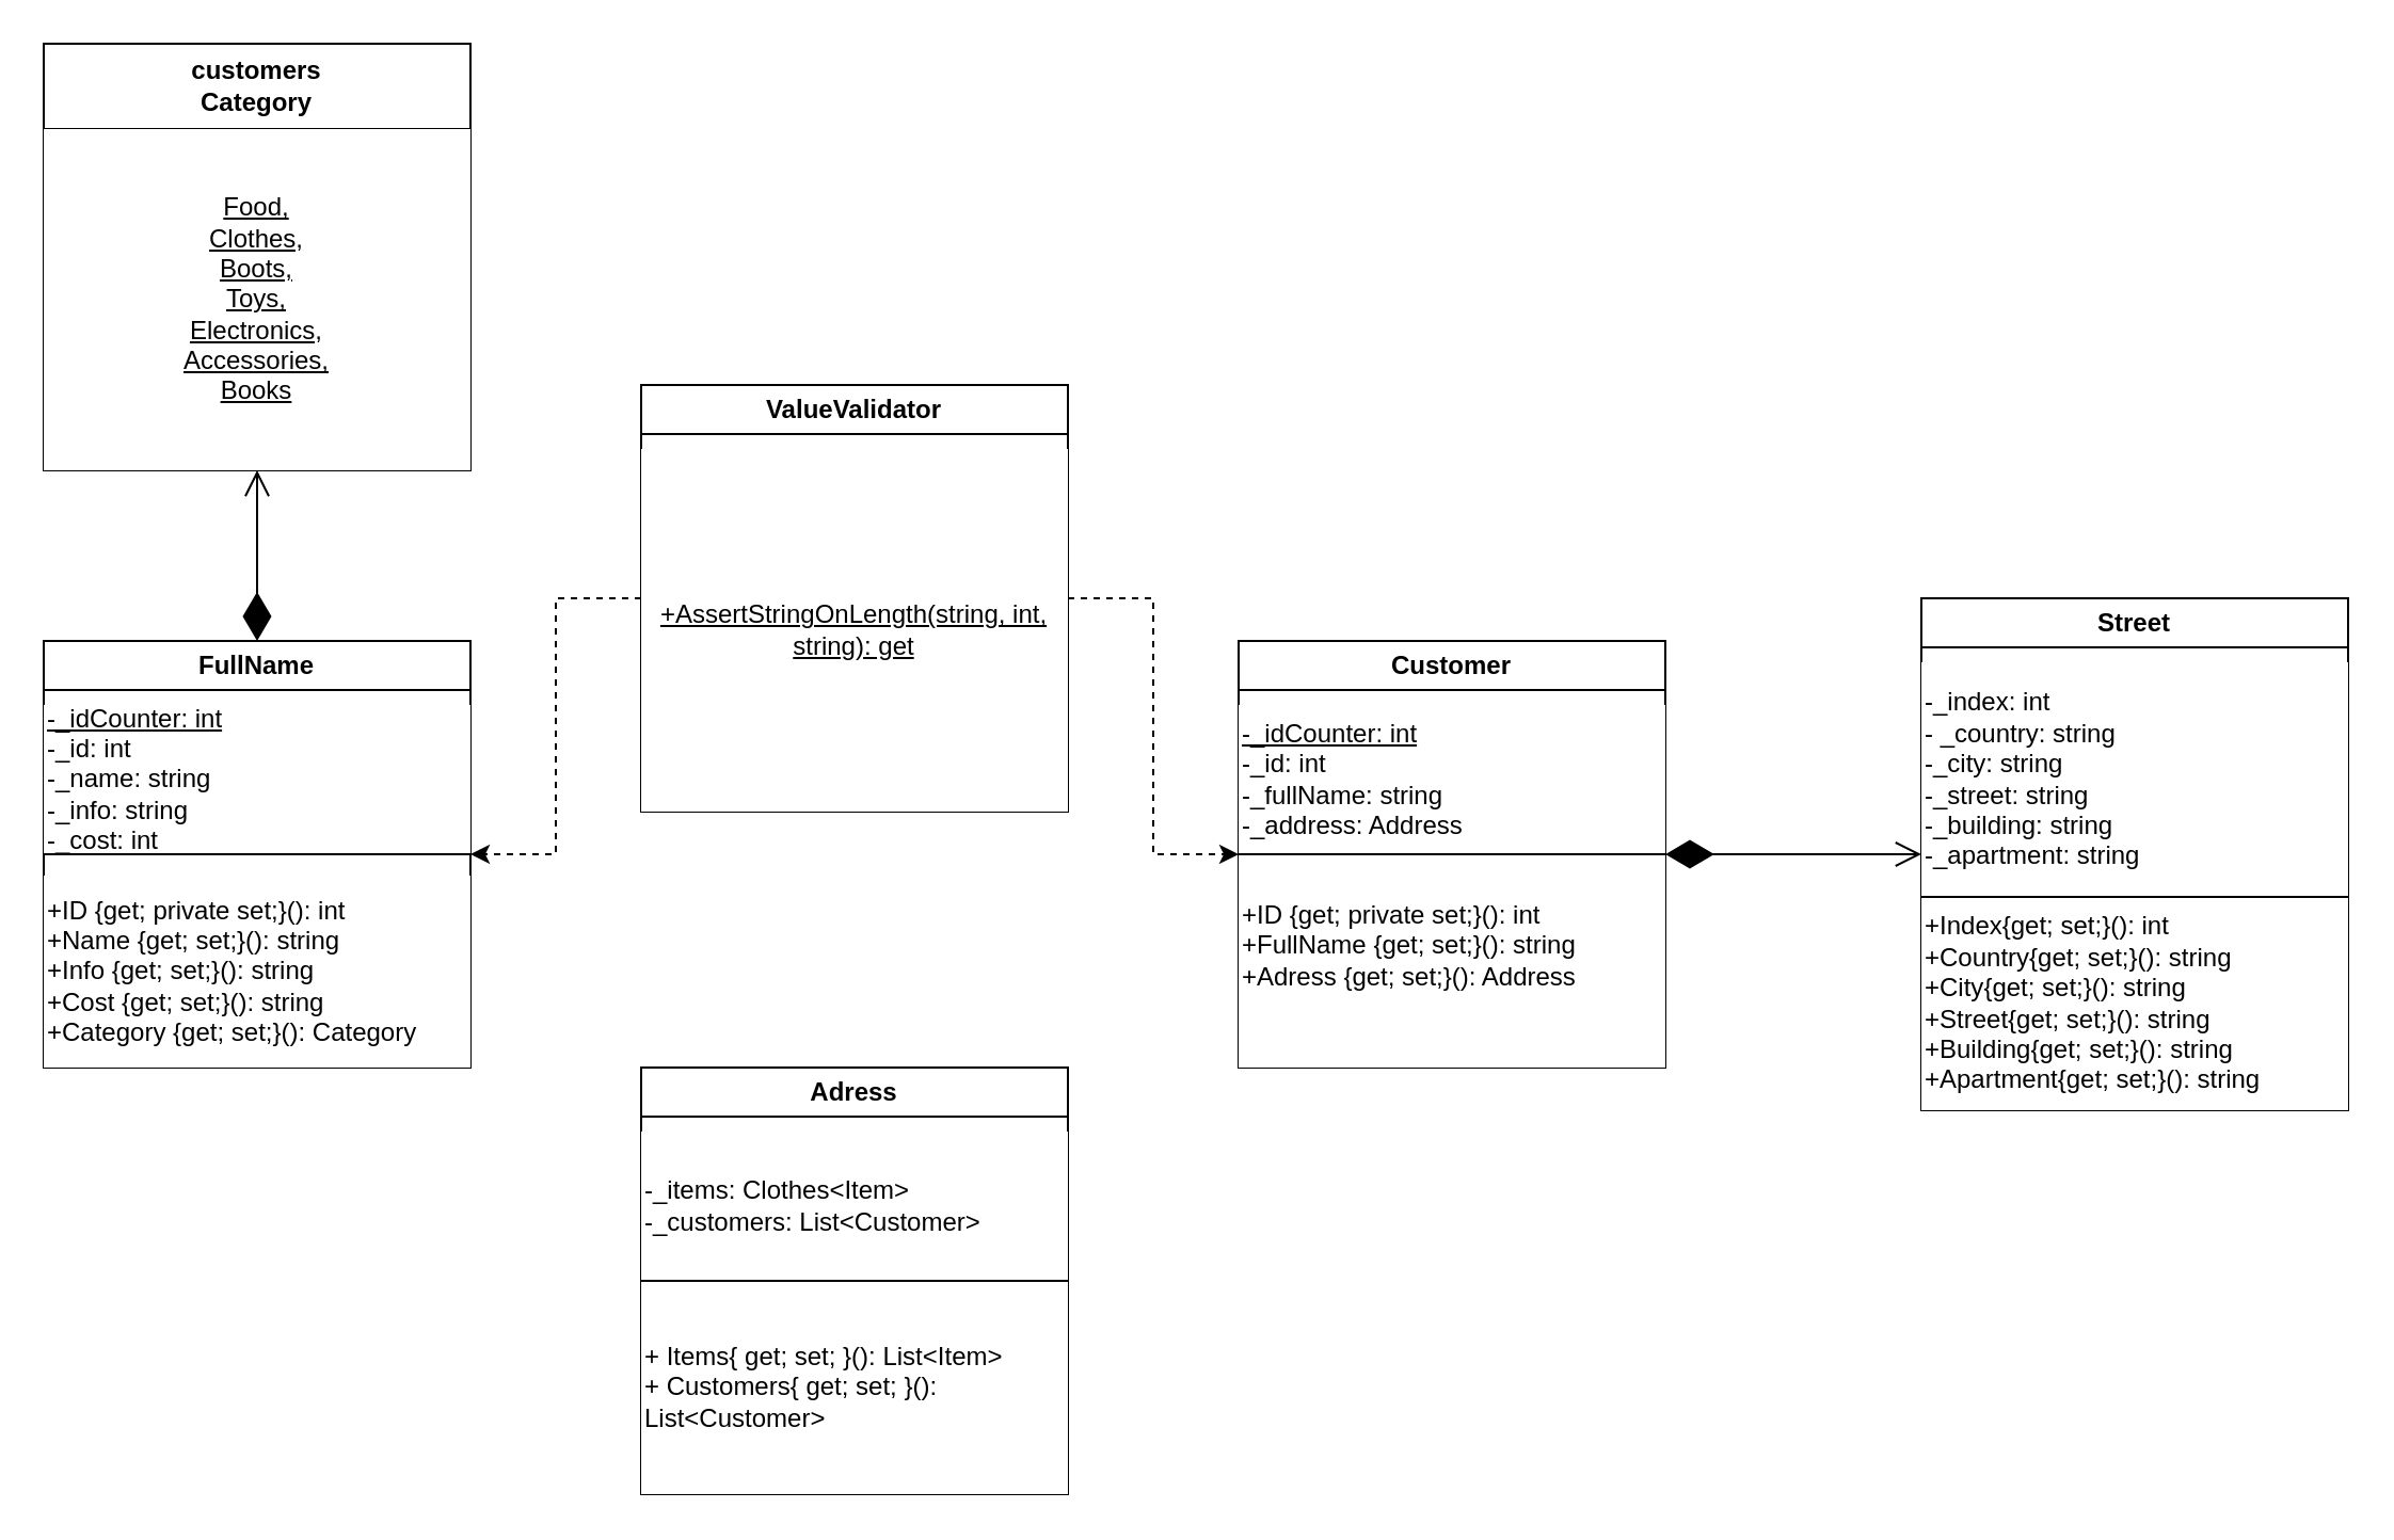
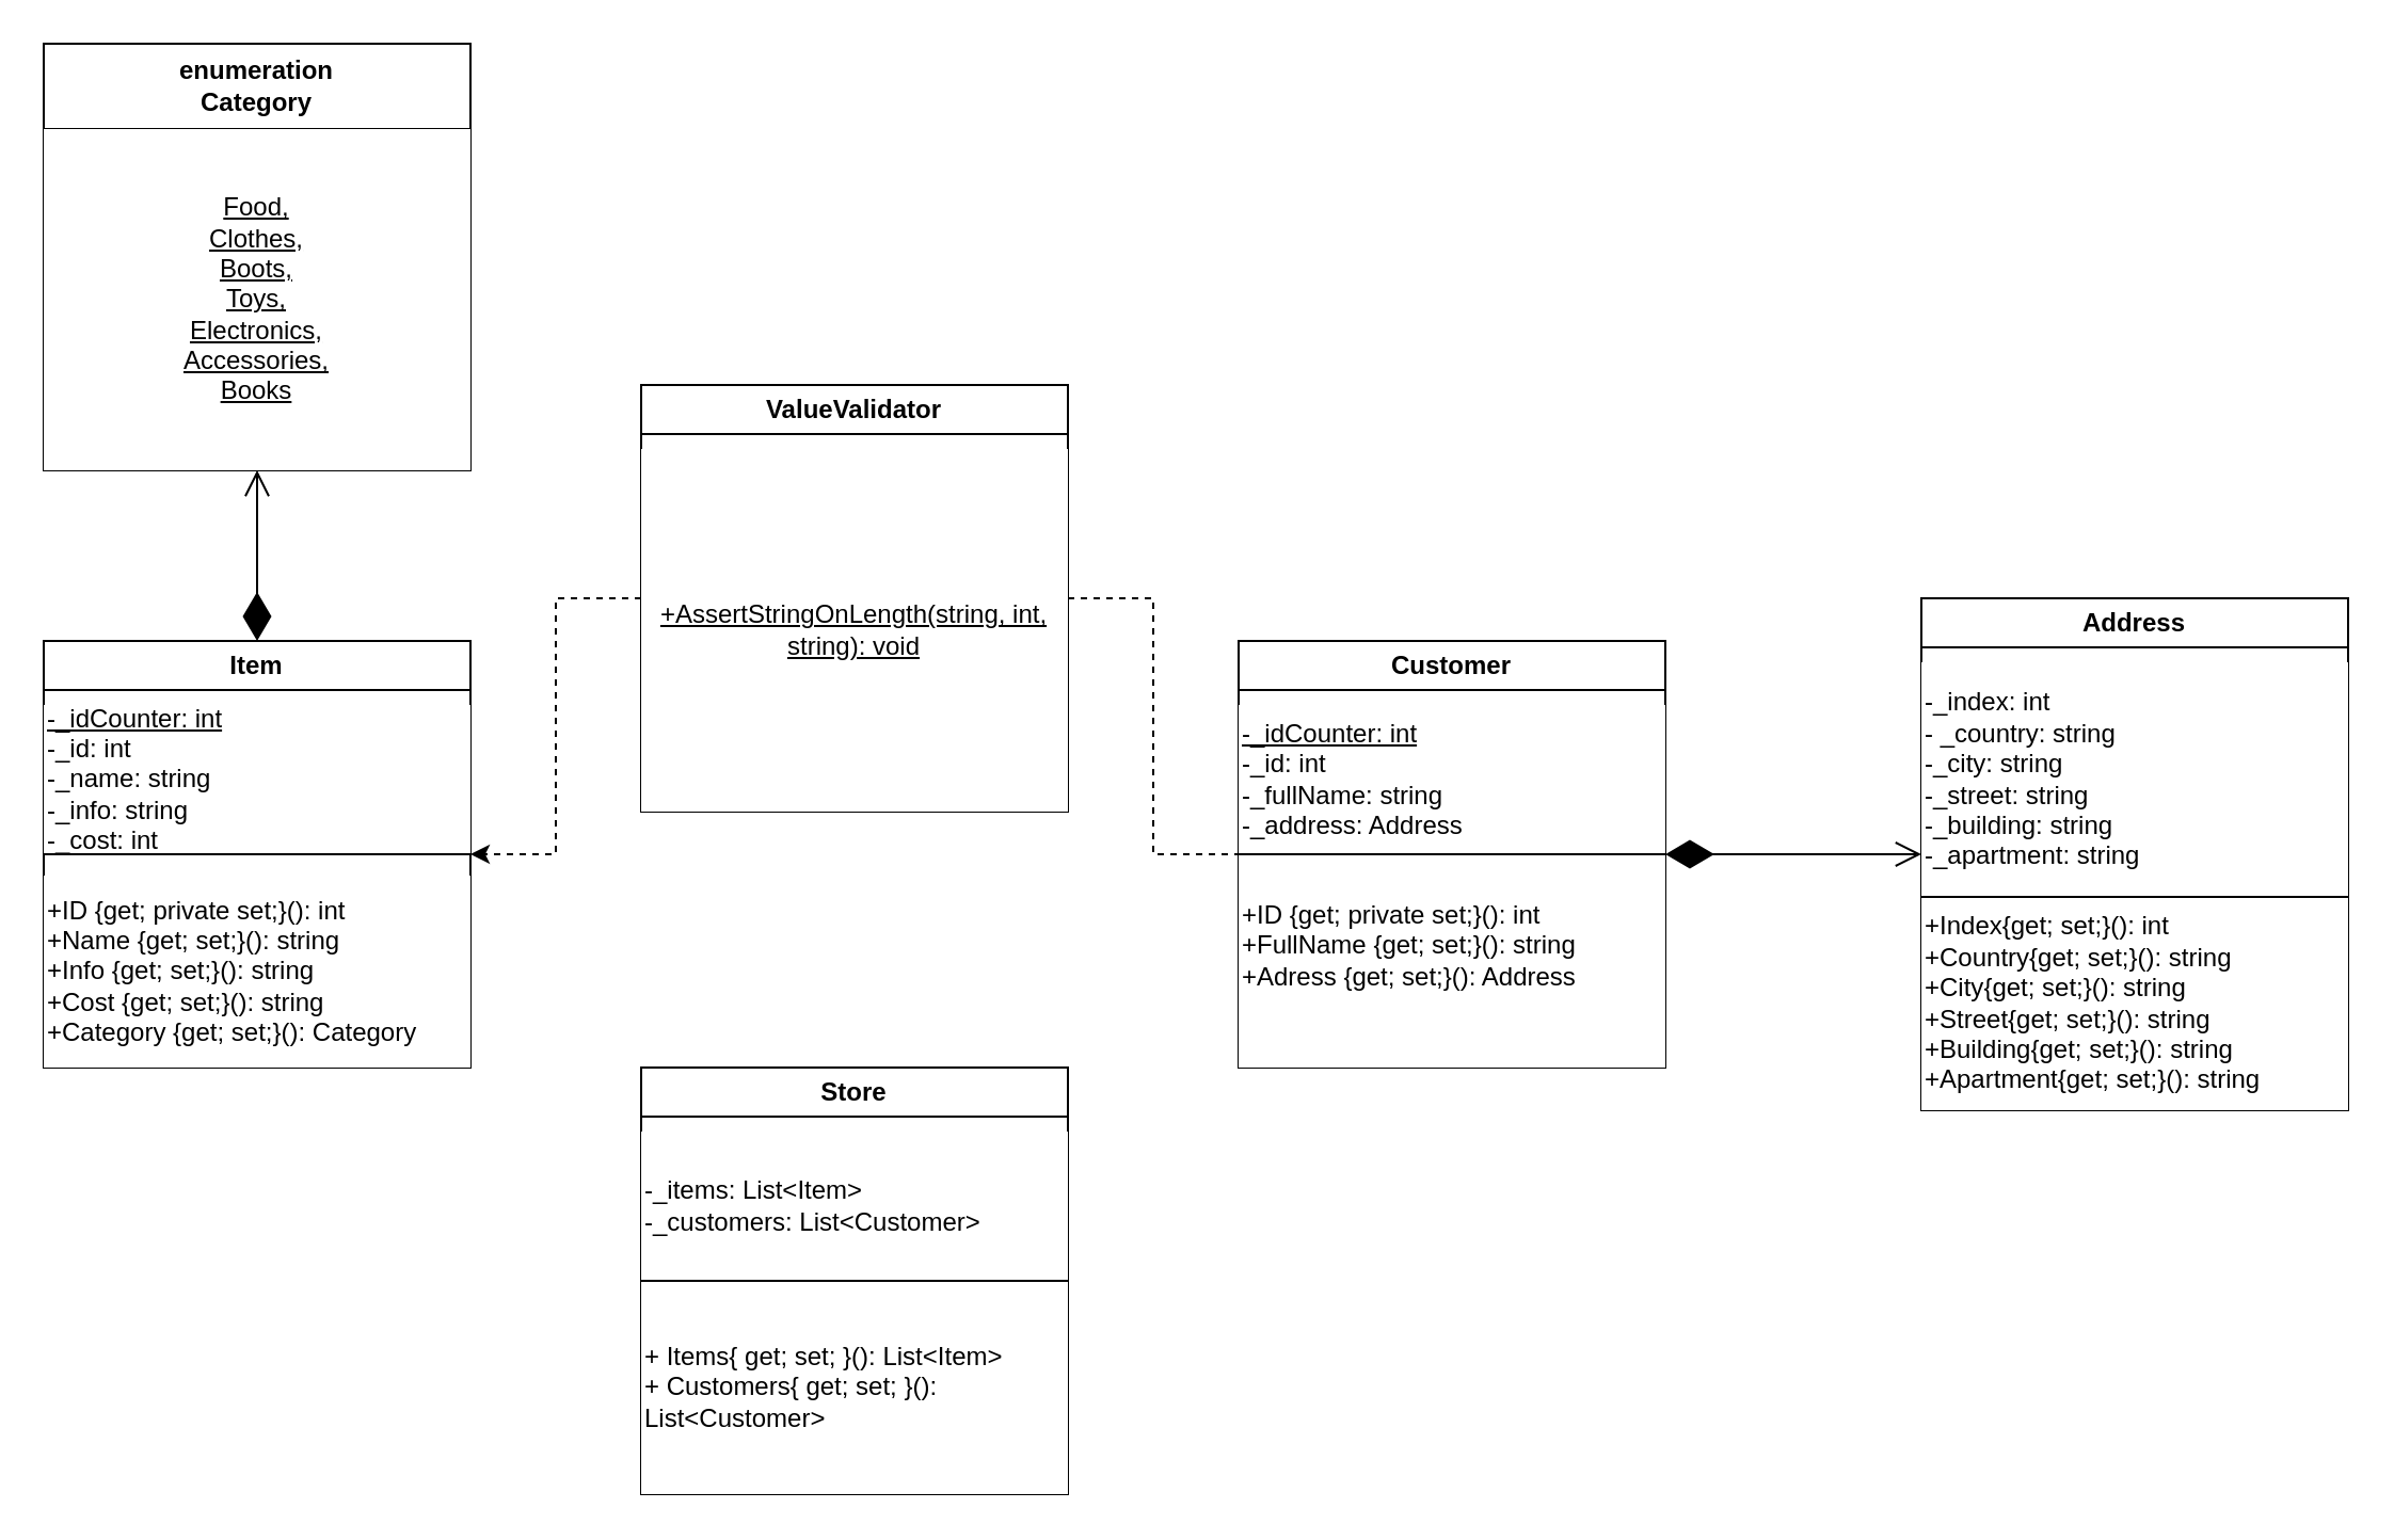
  <mxCell id="0" />
  <mxCell id="1" parent="0" />
- <mxCell id="2" style="edgeStyle=orthogonalEdgeStyle;rounded=0;orthogonalLoop=1;jettySize=auto;html=1;entryX=0;entryY=0.5;entryDx=0;entryDy=0;dashed=1;" parent="1" source="4" target="10" edge="1"><mxGeometry relative="1" as="geometry" /></mxCell>
+ <mxCell id="2" style="edgeStyle=orthogonalEdgeStyle;rounded=0;orthogonalLoop=1;jettySize=auto;html=1;entryX=0;entryY=0.5;entryDx=0;entryDy=0;dashed=1;endArrow=none;" parent="1" source="4" target="10" edge="1"><mxGeometry relative="1" as="geometry" /></mxCell>
  <mxCell id="3" style="edgeStyle=orthogonalEdgeStyle;rounded=0;orthogonalLoop=1;jettySize=auto;html=1;entryX=1;entryY=0.5;entryDx=0;entryDy=0;dashed=1;" edge="1" parent="1" source="4" target="6"><mxGeometry relative="1" as="geometry" /></mxCell>
  <mxCell id="4" value="ValueValidator" style="swimlane;whiteSpace=wrap;html=1;" parent="1" vertex="1"><mxGeometry x="300" y="180" width="200" height="200" as="geometry" /></mxCell>
- <mxCell id="5" value="+AssertStringOnLength(string, int, string): get" style="text;html=1;align=center;verticalAlign=middle;whiteSpace=wrap;rounded=0;fontStyle=4;fillColor=default;" parent="4" vertex="1"><mxGeometry y="30" width="200" height="170" as="geometry" /></mxCell>
- <mxCell id="6" value="FullName" style="swimlane;whiteSpace=wrap;html=1;" parent="1" vertex="1"><mxGeometry x="20" y="300" width="200" height="200" as="geometry" /></mxCell>
+ <mxCell id="5" value="+AssertStringOnLength(string, int, string): void" style="text;html=1;align=center;verticalAlign=middle;whiteSpace=wrap;rounded=0;fontStyle=4;fillColor=default;" parent="4" vertex="1"><mxGeometry y="30" width="200" height="170" as="geometry" /></mxCell>
+ <mxCell id="6" value="Item" style="swimlane;whiteSpace=wrap;html=1;" parent="1" vertex="1"><mxGeometry x="20" y="300" width="200" height="200" as="geometry" /></mxCell>
  <mxCell id="7" value="&lt;u&gt;-_idCounter: int&lt;/u&gt;&lt;div&gt;-_id: int&lt;/div&gt;&lt;div&gt;-_name: string&lt;/div&gt;&lt;div&gt;-_info: string&lt;/div&gt;&lt;div&gt;-_cost: int&lt;/div&gt;" style="text;html=1;align=left;verticalAlign=middle;whiteSpace=wrap;rounded=0;fillColor=default;" parent="6" vertex="1"><mxGeometry y="30" width="200" height="70" as="geometry" /></mxCell>
  <mxCell id="8" value="+ID {get; private set;}(): int&lt;div&gt;+Name {get; set;}(): string&lt;/div&gt;&lt;div&gt;+Info {get; set;}(): string&lt;/div&gt;&lt;div&gt;+Cost {get; set;}(): string&lt;/div&gt;&lt;div&gt;+Category {get; set;}(): Category&lt;/div&gt;" style="text;html=1;align=left;verticalAlign=middle;whiteSpace=wrap;rounded=0;fillColor=default;" parent="6" vertex="1"><mxGeometry y="110" width="200" height="90" as="geometry" /></mxCell>
  <mxCell id="9" value="" style="endArrow=none;html=1;rounded=0;exitX=0;exitY=0.5;exitDx=0;exitDy=0;entryX=1;entryY=0.5;entryDx=0;entryDy=0;" parent="1" source="6" target="6" edge="1"><mxGeometry width="50" height="50" relative="1" as="geometry"><mxPoint x="50" y="440" as="sourcePoint" /><mxPoint x="100" y="390" as="targetPoint" /></mxGeometry></mxCell>
  <mxCell id="10" value="Customer" style="swimlane;whiteSpace=wrap;html=1;fillColor=default;" parent="1" vertex="1"><mxGeometry x="580" y="300" width="200" height="200" as="geometry" /></mxCell>
  <mxCell id="11" value="&lt;u&gt;-_idCounter: int&lt;/u&gt;&lt;div&gt;-_id: int&lt;/div&gt;&lt;div&gt;-_fullName: string&lt;/div&gt;&lt;div&gt;-_address: Address&lt;/div&gt;" style="text;html=1;align=left;verticalAlign=middle;whiteSpace=wrap;rounded=0;fillColor=default;" parent="10" vertex="1"><mxGeometry y="30" width="200" height="70" as="geometry" /></mxCell>
  <mxCell id="12" value="+ID {get; private set;}(): int&lt;div&gt;+FullName {get; set;}(): string&lt;/div&gt;&lt;div&gt;+Adress {get; set;}(): Address&lt;/div&gt;&lt;div&gt;&lt;br&gt;&lt;/div&gt;" style="text;html=1;align=left;verticalAlign=middle;whiteSpace=wrap;rounded=0;fillColor=default;" parent="10" vertex="1"><mxGeometry y="100" width="200" height="100" as="geometry" /></mxCell>
  <mxCell id="13" value="" style="endArrow=none;html=1;rounded=0;exitX=0;exitY=0.5;exitDx=0;exitDy=0;entryX=1;entryY=0.5;entryDx=0;entryDy=0;" parent="1" source="10" target="10" edge="1"><mxGeometry width="50" height="50" relative="1" as="geometry"><mxPoint x="610" y="440" as="sourcePoint" /><mxPoint x="660" y="390" as="targetPoint" /></mxGeometry></mxCell>
- <mxCell id="14" value="Adress" style="swimlane;whiteSpace=wrap;html=1;" vertex="1" parent="1"><mxGeometry x="300" y="500" width="200" height="200" as="geometry" /></mxCell>
- <mxCell id="15" value="-_items: Clothes&amp;lt;Item&amp;gt;&lt;div&gt;-_customers: List&amp;lt;Customer&amp;gt;&lt;/div&gt;" style="text;html=1;align=left;verticalAlign=middle;whiteSpace=wrap;rounded=0;fillColor=default;" vertex="1" parent="14"><mxGeometry y="30" width="200" height="70" as="geometry" /></mxCell>
+ <mxCell id="14" value="Store" style="swimlane;whiteSpace=wrap;html=1;" vertex="1" parent="1"><mxGeometry x="300" y="500" width="200" height="200" as="geometry" /></mxCell>
+ <mxCell id="15" value="-_items: List&amp;lt;Item&amp;gt;&lt;div&gt;-_customers: List&amp;lt;Customer&amp;gt;&lt;/div&gt;" style="text;html=1;align=left;verticalAlign=middle;whiteSpace=wrap;rounded=0;fillColor=default;" vertex="1" parent="14"><mxGeometry y="30" width="200" height="70" as="geometry" /></mxCell>
  <mxCell id="16" value="+ Items{ get; set; }(): List&amp;lt;Item&amp;gt;&lt;div&gt;+ Customers{ get; set; }(): List&amp;lt;Customer&lt;span style=&quot;background-color: initial;&quot;&gt;&amp;gt;&lt;/span&gt;&lt;/div&gt;" style="text;html=1;align=left;verticalAlign=middle;whiteSpace=wrap;rounded=0;fillColor=default;" vertex="1" parent="14"><mxGeometry y="100" width="200" height="100" as="geometry" /></mxCell>
  <mxCell id="17" value="" style="endArrow=none;html=1;rounded=0;exitX=0;exitY=0.5;exitDx=0;exitDy=0;entryX=1;entryY=0.5;entryDx=0;entryDy=0;" edge="1" parent="1" source="14" target="14"><mxGeometry width="50" height="50" relative="1" as="geometry"><mxPoint x="330" y="640" as="sourcePoint" /><mxPoint x="380" y="590" as="targetPoint" /></mxGeometry></mxCell>
  <mxCell id="18" style="edgeStyle=orthogonalEdgeStyle;rounded=0;orthogonalLoop=1;jettySize=auto;html=1;entryX=1;entryY=0.5;entryDx=0;entryDy=0;endSize=20;startSize=10;startArrow=open;startFill=0;endArrow=diamondThin;endFill=1;" edge="1" parent="1" source="19" target="10"><mxGeometry relative="1" as="geometry" /></mxCell>
- <mxCell id="19" value="Street" style="swimlane;whiteSpace=wrap;html=1;" vertex="1" parent="1"><mxGeometry x="900" y="280" width="200" height="240" as="geometry" /></mxCell>
+ <mxCell id="19" value="Address" style="swimlane;whiteSpace=wrap;html=1;" vertex="1" parent="1"><mxGeometry x="900" y="280" width="200" height="240" as="geometry" /></mxCell>
  <mxCell id="20" value="&lt;div&gt;-_index: int&lt;/div&gt;&lt;div&gt;- _country:&amp;nbsp;&lt;span style=&quot;background-color: initial;&quot;&gt;string&lt;/span&gt;&lt;/div&gt;&lt;div&gt;-_city:&amp;nbsp;&lt;span style=&quot;background-color: initial;&quot;&gt;string&lt;/span&gt;&lt;/div&gt;&lt;div&gt;-_street&lt;span style=&quot;background-color: initial;&quot;&gt;:&amp;nbsp;&lt;/span&gt;&lt;span style=&quot;background-color: initial;&quot;&gt;string&lt;/span&gt;&lt;/div&gt;&lt;div&gt;-_building&lt;span style=&quot;background-color: initial;&quot;&gt;:&amp;nbsp;&lt;/span&gt;&lt;span style=&quot;background-color: initial;&quot;&gt;string&lt;/span&gt;&lt;/div&gt;&lt;div&gt;-_apartment&lt;span style=&quot;background-color: initial;&quot;&gt;:&amp;nbsp;&lt;/span&gt;&lt;span style=&quot;background-color: initial;&quot;&gt;string&lt;/span&gt;&lt;/div&gt;" style="text;html=1;align=left;verticalAlign=middle;whiteSpace=wrap;rounded=0;fillColor=default;" vertex="1" parent="19"><mxGeometry y="30" width="200" height="110" as="geometry" /></mxCell>
  <mxCell id="21" value="+Index{get; set;}(): int&lt;div&gt;+Country&lt;span style=&quot;background-color: initial;&quot;&gt;{get; set;}(): string&lt;/span&gt;&lt;/div&gt;&lt;div&gt;&lt;span style=&quot;background-color: initial;&quot;&gt;+City&lt;/span&gt;&lt;span style=&quot;background-color: initial;&quot;&gt;{get; set;}(): string&lt;/span&gt;&lt;/div&gt;&lt;div&gt;&lt;span style=&quot;background-color: initial;&quot;&gt;+Street&lt;/span&gt;&lt;span style=&quot;background-color: initial;&quot;&gt;{get; set;}(): string&lt;/span&gt;&lt;/div&gt;&lt;div&gt;&lt;span style=&quot;background-color: initial;&quot;&gt;+Building&lt;/span&gt;&lt;span style=&quot;background-color: initial;&quot;&gt;{get; set;}(): string&lt;/span&gt;&lt;/div&gt;&lt;div&gt;&lt;span style=&quot;background-color: initial;&quot;&gt;+Apartment&lt;/span&gt;&lt;span style=&quot;background-color: initial;&quot;&gt;{get; set;}(): string&lt;/span&gt;&lt;/div&gt;" style="text;html=1;align=left;verticalAlign=middle;whiteSpace=wrap;rounded=0;fillColor=default;" vertex="1" parent="19"><mxGeometry y="140" width="200" height="100" as="geometry" /></mxCell>
  <mxCell id="22" value="" style="endArrow=none;html=1;rounded=0;exitX=0;exitY=0.5;exitDx=0;exitDy=0;entryX=1;entryY=0.5;entryDx=0;entryDy=0;" edge="1" parent="19"><mxGeometry width="50" height="50" relative="1" as="geometry"><mxPoint y="140" as="sourcePoint" /><mxPoint x="200" y="140" as="targetPoint" /></mxGeometry></mxCell>
- <mxCell id="23" value="customers&lt;div&gt;Category&lt;/div&gt;" style="swimlane;whiteSpace=wrap;html=1;startSize=40;" vertex="1" parent="1"><mxGeometry x="20" y="20" width="200" height="200" as="geometry" /></mxCell>
+ <mxCell id="23" value="enumeration&lt;div&gt;Category&lt;/div&gt;" style="swimlane;whiteSpace=wrap;html=1;startSize=40;" vertex="1" parent="1"><mxGeometry x="20" y="20" width="200" height="200" as="geometry" /></mxCell>
  <mxCell id="24" value="&lt;div&gt;Food,&lt;/div&gt;&lt;div&gt;Clothes,&lt;/div&gt;&lt;div&gt;Boots,&lt;/div&gt;&lt;div&gt;Toys,&lt;/div&gt;&lt;div&gt;Electronics,&lt;/div&gt;&lt;div&gt;Accessories,&lt;/div&gt;&lt;div&gt;Books&lt;/div&gt;" style="text;html=1;align=center;verticalAlign=middle;whiteSpace=wrap;rounded=0;fontStyle=4;fillColor=default;" vertex="1" parent="23"><mxGeometry y="40" width="200" height="160" as="geometry" /></mxCell>
  <mxCell id="25" style="edgeStyle=orthogonalEdgeStyle;rounded=0;orthogonalLoop=1;jettySize=auto;html=1;entryX=0.5;entryY=0;entryDx=0;entryDy=0;startArrow=open;startFill=0;endArrow=diamondThin;endFill=1;endSize=20;startSize=10;" edge="1" parent="1" source="24" target="6"><mxGeometry relative="1" as="geometry" /></mxCell>
